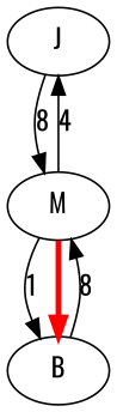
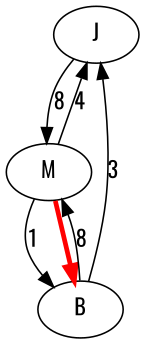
  digraph {
    fontname=Oswald
    node [fontname=Oswald]
    edge [fontname=Oswald]
    J
    M
    B
    J -> M [label=8]
    M -> J [label=4]
    M -> B [label=1]
    M -> B [color=red penwidth=3.0]
+   B -> J [label=3]
    B -> M [label=8]
  }
